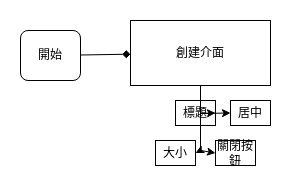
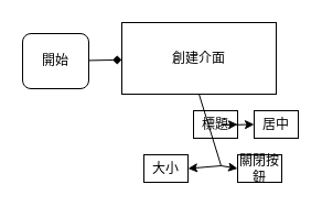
  <mxCell id="0" />
  <mxCell id="1" parent="0" />
  <mxCell id="2" value="" style="edgeStyle=none;html=1;endArrow=diamond;" edge="1" parent="1" source="3" target="4"><mxGeometry relative="1" as="geometry" /></mxCell>
  <mxCell id="3" value="開始" style="rounded=1;whiteSpace=wrap;html=1;" vertex="1" parent="1"><mxGeometry x="20" y="30" width="60" height="50" as="geometry" /></mxCell>
- <mxCell id="4" value="創建介面" style="whiteSpace=wrap;html=1;" vertex="1" parent="1"><mxGeometry x="130" y="20" width="140" height="65" as="geometry" /></mxCell>
- <mxCell id="5" value="大小" style="whiteSpace=wrap;html=1;" vertex="1" parent="1"><mxGeometry x="155" y="140" width="40" height="25" as="geometry" /></mxCell>
+ <mxCell id="4" value="創建介面" style="whiteSpace=wrap;html=1;" vertex="1" parent="1"><mxGeometry x="110" y="20" width="140" height="65" as="geometry" /></mxCell>
+ <mxCell id="5" value="大小" style="whiteSpace=wrap;html=1;" vertex="1" parent="1"><mxGeometry x="130" y="140" width="40" height="25" as="geometry" /></mxCell>
  <mxCell id="6" value="標題" style="whiteSpace=wrap;html=1;" vertex="1" parent="1"><mxGeometry x="175" y="100" width="40" height="25" as="geometry" /></mxCell>
  <mxCell id="7" value="居中" style="whiteSpace=wrap;html=1;" vertex="1" parent="1"><mxGeometry x="230" y="100" width="40" height="25" as="geometry" /></mxCell>
  <mxCell id="8" value="" style="endArrow=none;html=1;entryX=0.5;entryY=1;entryDx=0;entryDy=0;" edge="1" parent="1" target="4"><mxGeometry width="50" height="50" relative="1" as="geometry"><mxPoint x="200" y="150" as="sourcePoint" /><mxPoint x="280" y="90" as="targetPoint" /></mxGeometry></mxCell>
  <mxCell id="9" value="" style="endArrow=classic;html=1;entryX=1;entryY=0.5;entryDx=0;entryDy=0;" edge="1" parent="1" target="6"><mxGeometry width="50" height="50" relative="1" as="geometry"><mxPoint x="200" y="113" as="sourcePoint" /><mxPoint x="280" y="90" as="targetPoint" /></mxGeometry></mxCell>
  <mxCell id="10" value="" style="endArrow=classic;html=1;entryX=0;entryY=0.5;entryDx=0;entryDy=0;" edge="1" parent="1" target="7"><mxGeometry width="50" height="50" relative="1" as="geometry"><mxPoint x="200" y="113" as="sourcePoint" /><mxPoint x="180" y="122.5" as="targetPoint" /></mxGeometry></mxCell>
  <mxCell id="11" value="" style="endArrow=classic;html=1;entryX=1;entryY=0.5;entryDx=0;entryDy=0;" edge="1" parent="1" target="5"><mxGeometry width="50" height="50" relative="1" as="geometry"><mxPoint x="200" y="150" as="sourcePoint" /><mxPoint x="180" y="122.5" as="targetPoint" /></mxGeometry></mxCell>
  <mxCell id="12" value="關閉按鈕" style="whiteSpace=wrap;html=1;" vertex="1" parent="1"><mxGeometry x="215" y="140" width="40" height="25" as="geometry" /></mxCell>
  <mxCell id="13" value="" style="endArrow=classic;html=1;entryX=0;entryY=0.5;entryDx=0;entryDy=0;" edge="1" parent="1" target="12"><mxGeometry width="50" height="50" relative="1" as="geometry"><mxPoint x="200" y="150" as="sourcePoint" /><mxPoint x="240" y="122.5" as="targetPoint" /></mxGeometry></mxCell>
